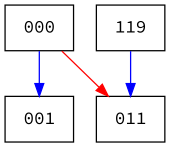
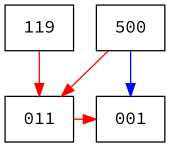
  digraph {
    fontname="Source Code Pro"
    node [fontname="Source Code Pro" shape=box]
    edge [color=red fontname="Source Code Pro"]
    001
    011
-   000
+   000 [label=500]
    n4 [label=119]
    subgraph sub_1 {
      rank=same
      001
      011
    }
    subgraph sub_2 {
      rank=same
      000
      n4
    }
+   011 -> 001
    000 -> 001 [color=blue]
    000 -> 011
-   n4 -> 011 [color=blue]
+   n4 -> 011
  }
